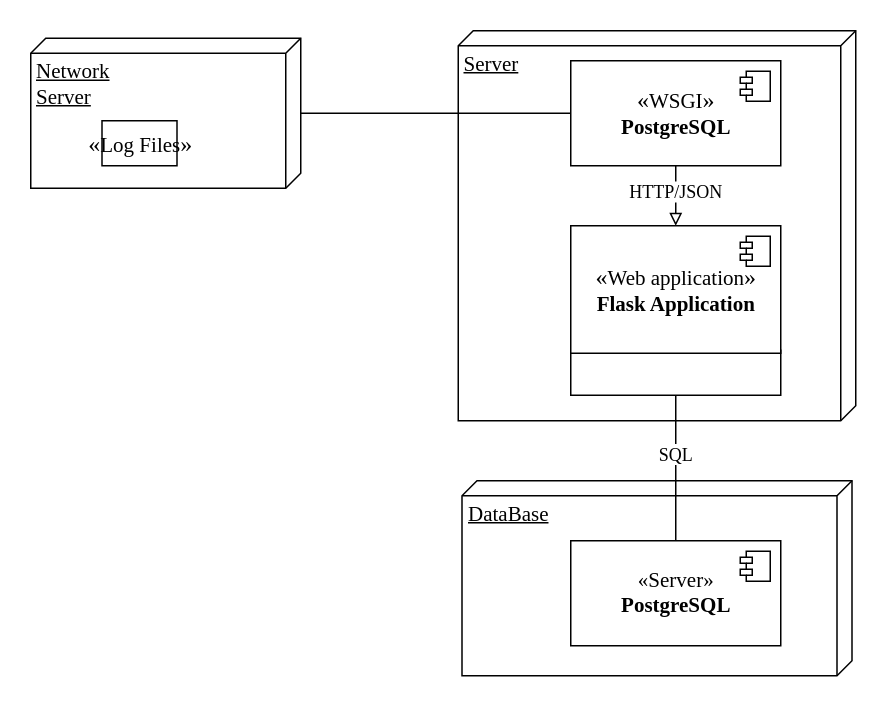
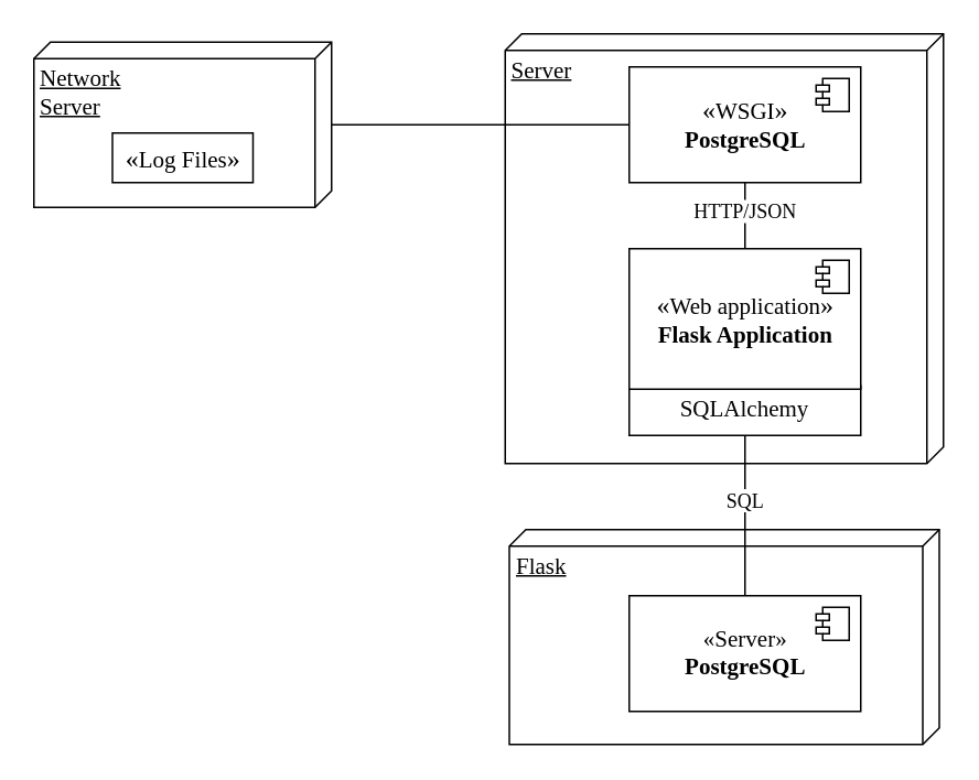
  <mxCell id="0" />
  <mxCell id="1" parent="0" />
  <mxCell id="2" value="&lt;font style=&quot;font-size: 14px&quot; face=&quot;Old Standard TT&quot;&gt;Server&lt;/font&gt;" style="verticalAlign=top;align=left;spacingTop=8;spacingLeft=2;spacingRight=12;shape=cube;size=10;direction=south;fontStyle=4;html=1;rounded=0;shadow=0;comic=0;labelBackgroundColor=none;strokeWidth=1;fontFamily=Verdana;fontSize=12" vertex="1" parent="1"><mxGeometry x="305" y="20" width="265" height="260" as="geometry" /></mxCell>
  <mxCell id="3" value="" style="rounded=0;whiteSpace=wrap;html=1;" vertex="1" parent="1"><mxGeometry x="380" y="233" width="140" height="30" as="geometry" /></mxCell>
  <mxCell id="4" value="&lt;font face=&quot;Old Standard TT&quot; style=&quot;font-size: 14px&quot;&gt;Network &lt;br&gt;Server&lt;/font&gt;" style="verticalAlign=top;align=left;spacingTop=8;spacingLeft=2;spacingRight=12;shape=cube;size=10;direction=south;fontStyle=4;html=1;rounded=0;shadow=0;comic=0;labelBackgroundColor=none;strokeWidth=1;fontFamily=Verdana;fontSize=12" vertex="1" parent="1"><mxGeometry x="20" y="25" width="180" height="100" as="geometry" /></mxCell>
- <mxCell id="5" value="&lt;font face=&quot;Old Standard TT&quot; style=&quot;font-size: 14px&quot;&gt;DataBase&lt;/font&gt;" style="verticalAlign=top;align=left;spacingTop=8;spacingLeft=2;spacingRight=12;shape=cube;size=10;direction=south;fontStyle=4;html=1;rounded=0;shadow=0;comic=0;labelBackgroundColor=none;strokeWidth=1;fontFamily=Verdana;fontSize=12" vertex="1" parent="1"><mxGeometry x="307.5" y="320" width="260" height="130" as="geometry" /></mxCell>
+ <mxCell id="5" value="&lt;font face=&quot;Old Standard TT&quot; style=&quot;font-size: 14px&quot;&gt;Flask&lt;/font&gt;" style="verticalAlign=top;align=left;spacingTop=8;spacingLeft=2;spacingRight=12;shape=cube;size=10;direction=south;fontStyle=4;html=1;rounded=0;shadow=0;comic=0;labelBackgroundColor=none;strokeWidth=1;fontFamily=Verdana;fontSize=12" vertex="1" parent="1"><mxGeometry x="307.5" y="320" width="260" height="130" as="geometry" /></mxCell>
  <mxCell id="6" value="&lt;font style=&quot;font-size: 16px&quot; face=&quot;Old Standard TT&quot;&gt;«&lt;/font&gt;&lt;font style=&quot;font-size: 14px&quot; face=&quot;Old Standard TT&quot;&gt;Web application&lt;/font&gt;&lt;font face=&quot;Old Standard TT&quot;&gt;&lt;font style=&quot;font-size: 16px&quot;&gt;»&lt;/font&gt;&lt;br&gt;&lt;b style=&quot;font-size: 14px&quot;&gt;Flask Application&lt;/b&gt;&lt;/font&gt;" style="html=1;dropTarget=0;" vertex="1" parent="1"><mxGeometry x="380" y="150" width="140" height="85" as="geometry" /></mxCell>
  <mxCell id="7" value="" style="shape=component;jettyWidth=8;jettyHeight=4;" vertex="1" parent="6"><mxGeometry x="1" width="20" height="20" relative="1" as="geometry"><mxPoint x="-27" y="7" as="offset" /></mxGeometry></mxCell>
  <mxCell id="8" value="&lt;font style=&quot;font-size: 16px&quot; face=&quot;Old Standard TT&quot;&gt;«&lt;/font&gt;&lt;font style=&quot;font-size: 14px&quot; face=&quot;Old Standard TT&quot;&gt;WSGI&lt;/font&gt;&lt;font face=&quot;Old Standard TT&quot;&gt;&lt;font style=&quot;font-size: 16px&quot;&gt;»&lt;/font&gt;&lt;br&gt;&lt;b style=&quot;font-size: 14px&quot;&gt;PostgreSQL&lt;/b&gt;&lt;/font&gt;" style="html=1;dropTarget=0;" vertex="1" parent="1"><mxGeometry x="380" y="40" width="140" height="70" as="geometry" /></mxCell>
  <mxCell id="9" value="" style="shape=component;jettyWidth=8;jettyHeight=4;" vertex="1" parent="8"><mxGeometry x="1" width="20" height="20" relative="1" as="geometry"><mxPoint x="-27" y="7" as="offset" /></mxGeometry></mxCell>
  <mxCell id="10" value="&lt;font style=&quot;font-size: 14px&quot; face=&quot;Old Standard TT&quot;&gt;«Server»&lt;br&gt;&lt;b&gt;PostgreSQL&lt;/b&gt;&lt;/font&gt;" style="html=1;dropTarget=0;" vertex="1" parent="1"><mxGeometry x="380" y="360" width="140" height="70" as="geometry" /></mxCell>
  <mxCell id="11" value="" style="shape=component;jettyWidth=8;jettyHeight=4;" vertex="1" parent="10"><mxGeometry x="1" width="20" height="20" relative="1" as="geometry"><mxPoint x="-27" y="7" as="offset" /></mxGeometry></mxCell>
  <mxCell id="12" value="" style="html=1;verticalAlign=bottom;endArrow=none;endFill=0;entryX=0;entryY=0.5;entryDx=0;entryDy=0;rounded=0;" edge="1" parent="1" source="4" target="8"><mxGeometry x="-0.25" width="80" relative="1" as="geometry"><mxPoint x="180" y="75" as="sourcePoint" /><mxPoint x="303.83" y="147.6" as="targetPoint" /><Array as="points"><mxPoint x="210" y="75" /></Array><mxPoint as="offset" /></mxGeometry></mxCell>
  <mxCell id="13" value="&lt;font face=&quot;Old Standard TT&quot; style=&quot;font-size: 12px&quot;&gt;SQL&lt;/font&gt;" style="html=1;verticalAlign=bottom;endArrow=none;entryX=0.5;entryY=0;entryDx=0;entryDy=0;endFill=0;exitX=0.5;exitY=1;exitDx=0;exitDy=0;" edge="1" parent="1" source="3" target="10"><mxGeometry width="80" relative="1" as="geometry"><mxPoint x="450" y="280" as="sourcePoint" /><mxPoint x="540" y="280" as="targetPoint" /></mxGeometry></mxCell>
- <mxCell id="15" value="&lt;font face=&quot;Old Standard TT&quot; style=&quot;font-size: 12px&quot;&gt;HTTP/JSON&lt;/font&gt;" style="html=1;verticalAlign=bottom;endArrow=block;endFill=0;exitX=0.5;exitY=1;exitDx=0;exitDy=0;entryX=0.5;entryY=0;entryDx=0;entryDy=0;" edge="1" parent="1" source="8" target="6"><mxGeometry x="0.333" width="80" relative="1" as="geometry"><mxPoint x="460" y="260" as="sourcePoint" /><mxPoint x="450" y="140" as="targetPoint" /><mxPoint as="offset" /></mxGeometry></mxCell>
- <mxCell id="16" value="&lt;font face=&quot;Old Standard TT&quot; style=&quot;font-size: 16px&quot;&gt;«&lt;/font&gt;&lt;font face=&quot;Old Standard TT&quot; style=&quot;font-size: 14px&quot;&gt;Log Files&lt;/font&gt;&lt;font face=&quot;Old Standard TT&quot;&gt;&lt;font style=&quot;font-size: 16px&quot;&gt;»&lt;/font&gt;&lt;/font&gt;&lt;span style=&quot;font-size: 8px&quot;&gt;&lt;br&gt;&lt;/span&gt;" style="text;html=1;align=center;verticalAlign=middle;dashed=0;fillColor=#ffffff;strokeColor=#000000;" vertex="1" parent="1"><mxGeometry x="67.5" y="80" width="50" height="30" as="geometry" /></mxCell>
+ <mxCell id="14" value="&lt;font face=&quot;Old Standard TT&quot; style=&quot;font-size: 14px&quot;&gt;SQLAlchemy&lt;/font&gt;" style="text;html=1;strokeColor=none;fillColor=none;align=center;verticalAlign=middle;whiteSpace=wrap;rounded=0;" vertex="1" parent="1"><mxGeometry x="405" y="238" width="90" height="20" as="geometry" /></mxCell>
+ <mxCell id="15" value="&lt;font face=&quot;Old Standard TT&quot; style=&quot;font-size: 12px&quot;&gt;HTTP/JSON&lt;/font&gt;" style="html=1;verticalAlign=bottom;endArrow=none;endFill=0;exitX=0.5;exitY=1;exitDx=0;exitDy=0;entryX=0.5;entryY=0;entryDx=0;entryDy=0;" edge="1" parent="1" source="8" target="6"><mxGeometry x="0.333" width="80" relative="1" as="geometry"><mxPoint x="460" y="260" as="sourcePoint" /><mxPoint x="450" y="140" as="targetPoint" /><mxPoint as="offset" /></mxGeometry></mxCell>
+ <mxCell id="16" value="&lt;font face=&quot;Old Standard TT&quot; style=&quot;font-size: 16px&quot;&gt;«&lt;/font&gt;&lt;font face=&quot;Old Standard TT&quot; style=&quot;font-size: 14px&quot;&gt;Log Files&lt;/font&gt;&lt;font face=&quot;Old Standard TT&quot;&gt;&lt;font style=&quot;font-size: 16px&quot;&gt;»&lt;/font&gt;&lt;/font&gt;&lt;span style=&quot;font-size: 8px&quot;&gt;&lt;br&gt;&lt;/span&gt;" style="text;html=1;align=center;verticalAlign=middle;dashed=0;fillColor=#ffffff;strokeColor=#000000;" vertex="1" parent="1"><mxGeometry x="67.5" y="80" width="85" height="30" as="geometry" /></mxCell>
